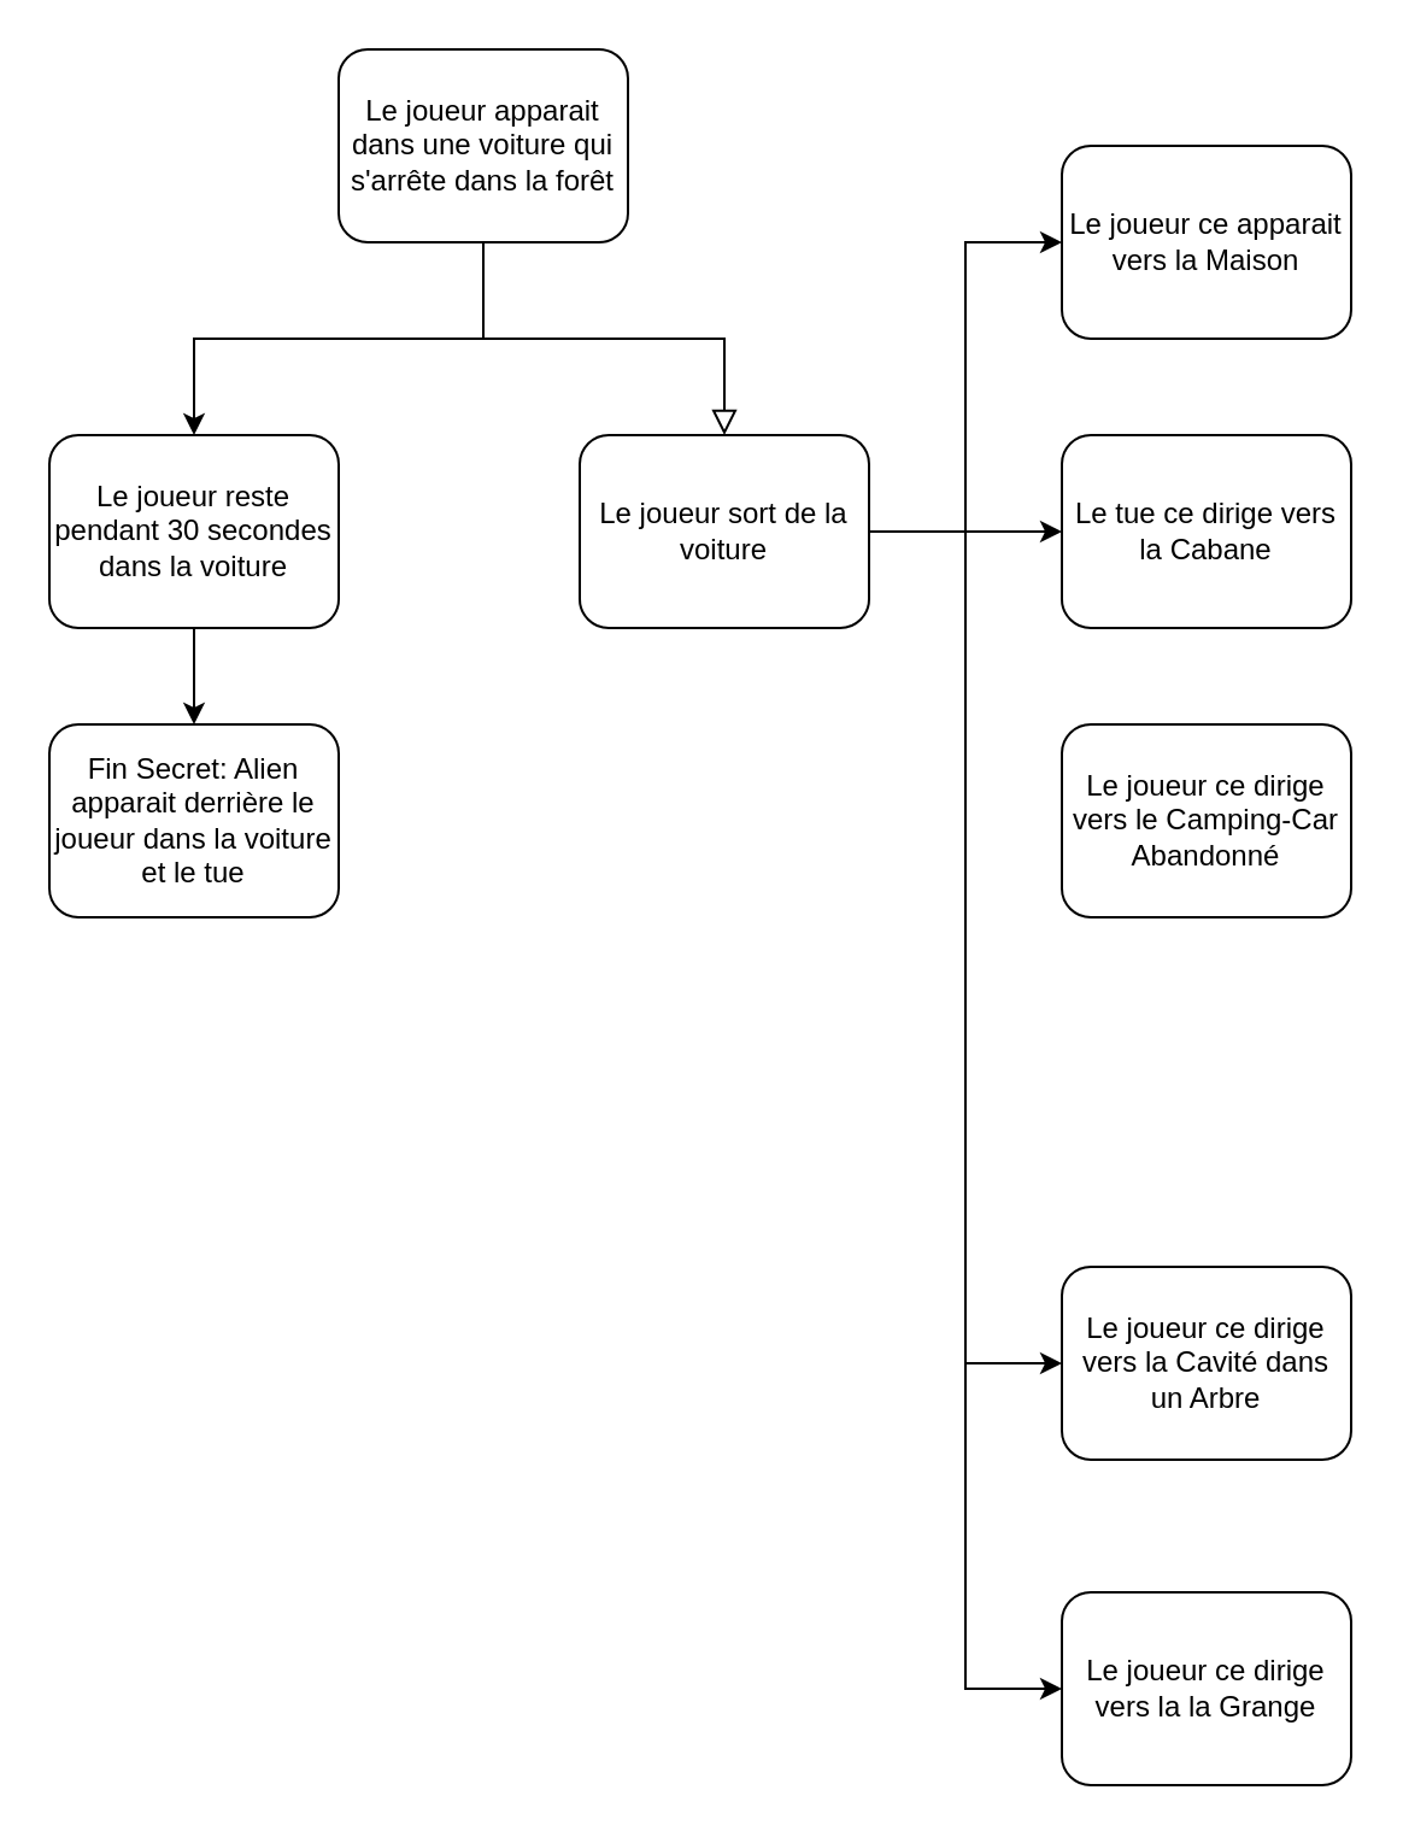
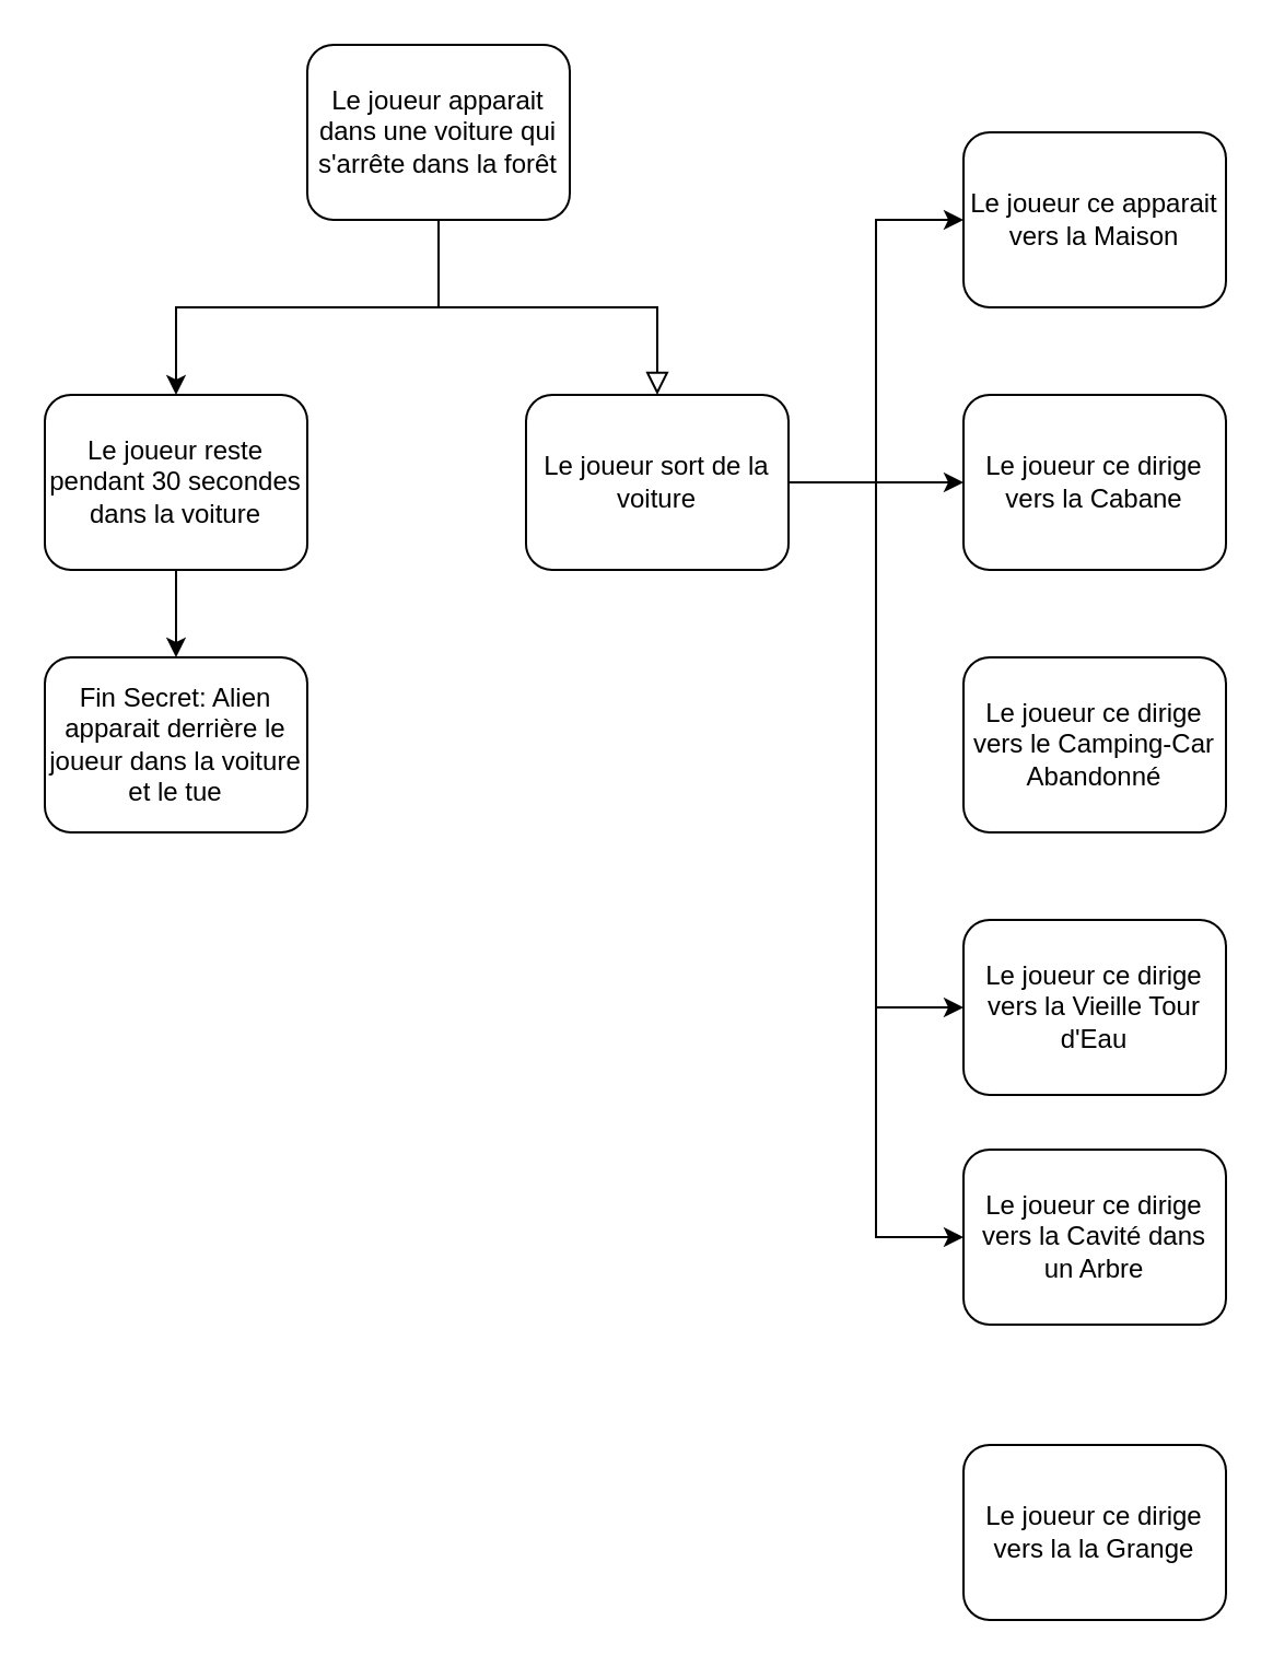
  <mxCell id="0" />
  <mxCell id="1" parent="0" />
  <mxCell id="2" value="" style="rounded=0;html=1;jettySize=auto;orthogonalLoop=1;fontSize=11;endArrow=block;endFill=0;endSize=8;strokeWidth=1;shadow=0;labelBackgroundColor=none;edgeStyle=orthogonalEdgeStyle;entryX=0.5;entryY=0;entryDx=0;entryDy=0;" parent="1" source="3" target="8" edge="1"><mxGeometry relative="1" as="geometry"><mxPoint x="200" y="150" as="targetPoint" /></mxGeometry></mxCell>
  <mxCell id="3" value="Le joueur apparait dans une voiture qui s'arrête dans la forêt" style="rounded=1;whiteSpace=wrap;html=1;fontSize=12;glass=0;strokeWidth=1;shadow=0;" parent="1" vertex="1"><mxGeometry x="140" y="20" width="120" height="80" as="geometry" /></mxCell>
  <mxCell id="4" style="edgeStyle=orthogonalEdgeStyle;rounded=0;orthogonalLoop=1;jettySize=auto;html=1;" edge="1" parent="1" source="8" target="15"><mxGeometry relative="1" as="geometry" /></mxCell>
+ <mxCell id="5" style="edgeStyle=orthogonalEdgeStyle;rounded=0;orthogonalLoop=1;jettySize=auto;html=1;entryX=0;entryY=0.5;entryDx=0;entryDy=0;" edge="1" parent="1" source="8" target="17"><mxGeometry relative="1" as="geometry" /></mxCell>
  <mxCell id="6" style="edgeStyle=orthogonalEdgeStyle;rounded=0;orthogonalLoop=1;jettySize=auto;html=1;entryX=0;entryY=0.5;entryDx=0;entryDy=0;" edge="1" parent="1" source="8" target="18"><mxGeometry relative="1" as="geometry" /></mxCell>
- <mxCell id="7" style="edgeStyle=orthogonalEdgeStyle;rounded=0;orthogonalLoop=1;jettySize=auto;html=1;entryX=0;entryY=0.5;entryDx=0;entryDy=0;" edge="1" parent="1" source="8" target="19"><mxGeometry relative="1" as="geometry" /></mxCell>
  <mxCell id="8" value="Le joueur sort de la voiture" style="rounded=1;whiteSpace=wrap;html=1;fontSize=12;glass=0;strokeWidth=1;shadow=0;" vertex="1" parent="1"><mxGeometry x="240" y="180" width="120" height="80" as="geometry" /></mxCell>
  <mxCell id="9" style="edgeStyle=orthogonalEdgeStyle;rounded=0;orthogonalLoop=1;jettySize=auto;html=1;entryX=0.5;entryY=0;entryDx=0;entryDy=0;" edge="1" parent="1" source="10" target="12"><mxGeometry relative="1" as="geometry" /></mxCell>
  <mxCell id="10" value="Le joueur reste pendant 30 secondes dans la voiture" style="rounded=1;whiteSpace=wrap;html=1;" vertex="1" parent="1"><mxGeometry x="20" y="180" width="120" height="80" as="geometry" /></mxCell>
  <mxCell id="11" value="" style="endArrow=classic;html=1;rounded=0;entryX=0.5;entryY=0;entryDx=0;entryDy=0;" edge="1" parent="1" target="10"><mxGeometry width="50" height="50" relative="1" as="geometry"><mxPoint x="200" y="140" as="sourcePoint" /><mxPoint x="230" y="320" as="targetPoint" /><Array as="points"><mxPoint x="80" y="140" /></Array></mxGeometry></mxCell>
  <mxCell id="12" value="Fin Secret: Alien apparait derrière le joueur dans la voiture et le tue" style="rounded=1;whiteSpace=wrap;html=1;" vertex="1" parent="1"><mxGeometry x="20" y="300" width="120" height="80" as="geometry" /></mxCell>
  <mxCell id="13" value="Le joueur ce apparait vers la Maison" style="rounded=1;whiteSpace=wrap;html=1;" vertex="1" parent="1"><mxGeometry x="440" y="60" width="120" height="80" as="geometry" /></mxCell>
  <mxCell id="14" style="edgeStyle=orthogonalEdgeStyle;rounded=0;orthogonalLoop=1;jettySize=auto;html=1;entryX=0;entryY=0.5;entryDx=0;entryDy=0;" edge="1" parent="1" source="8" target="13"><mxGeometry relative="1" as="geometry" /></mxCell>
- <mxCell id="15" value="Le tue ce dirige vers la Cabane" style="rounded=1;whiteSpace=wrap;html=1;" vertex="1" parent="1"><mxGeometry x="440" y="180" width="120" height="80" as="geometry" /></mxCell>
+ <mxCell id="15" value="Le joueur ce dirige vers la Cabane" style="rounded=1;whiteSpace=wrap;html=1;" vertex="1" parent="1"><mxGeometry x="440" y="180" width="120" height="80" as="geometry" /></mxCell>
  <mxCell id="16" value="Le joueur ce dirige vers le&amp;nbsp;Camping-Car Abandonné" style="rounded=1;whiteSpace=wrap;html=1;" vertex="1" parent="1"><mxGeometry x="440" y="300" width="120" height="80" as="geometry" /></mxCell>
+ <mxCell id="17" value="Le joueur ce dirige vers la&amp;nbsp;Vieille Tour d'Eau" style="rounded=1;whiteSpace=wrap;html=1;" vertex="1" parent="1"><mxGeometry x="440" y="420" width="120" height="80" as="geometry" /></mxCell>
  <mxCell id="18" value="Le joueur ce dirige vers la&amp;nbsp;Cavité dans un Arbre" style="rounded=1;whiteSpace=wrap;html=1;" vertex="1" parent="1"><mxGeometry x="440" y="525" width="120" height="80" as="geometry" /></mxCell>
  <mxCell id="19" value="Le joueur ce dirige vers la&amp;nbsp;la Grange" style="rounded=1;whiteSpace=wrap;html=1;" vertex="1" parent="1"><mxGeometry x="440" y="660" width="120" height="80" as="geometry" /></mxCell>
